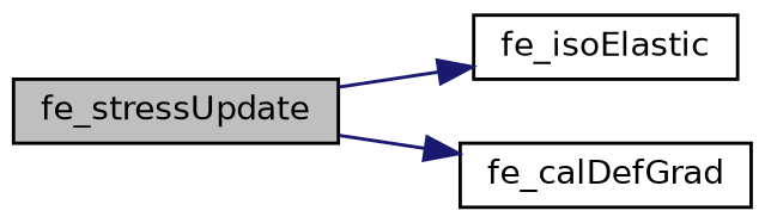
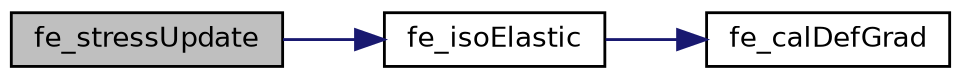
  digraph {
    rankdir=LR
    node [color=black fillcolor=white fontname=Helvetica fontsize=10 shape=record style=filled]
    edge [color=midnightblue fontname=Helvetica fontsize=10 labelfontname=Helvetica labelfontsize=10 style=solid]
    n1 [fillcolor=grey75 fontcolor=black height=0.2 label=fe_stressUpdate width=0.4]
    n2 [height=0.2 label=fe_isoElastic width=0.4]
    n3 [height=0.2 label=fe_calDefGrad width=0.4]
    n1 -> n2
-   n1 -> n3
+   n2 -> n3
  }
